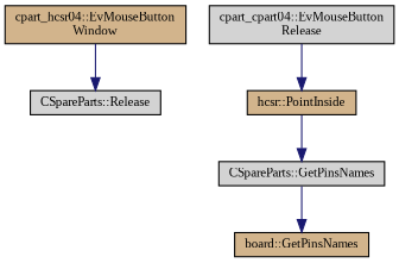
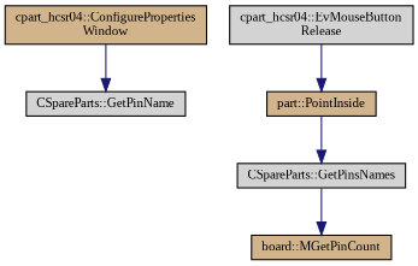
  digraph {
    fontname="Liberation Serif"
    rankdir=TB
    node [color=black fillcolor=tan fontname="Liberation Serif" fontsize=10 shape=record style=filled]
    edge [color=midnightblue fontname="Liberation Serif" fontsize=10 labelfontname=Helvetica labelfontsize=10 style=solid]
-   n1 [fontcolor=black height=0.2 label="cpart_hcsr04::EvMouseButton\lWindow" width=0.4]
-   n2 [fillcolor=lightgrey height=0.2 label="CSpareParts::Release" width=0.4]
-   n3 [fillcolor=lightgrey height=0.2 label="cpart_cpart04::EvMouseButton\lRelease" width=0.4]
-   n4 [height=0.2 label="hcsr::PointInside" width=0.4]
+   n1 [fontcolor=black height=0.2 label="cpart_hcsr04::ConfigureProperties\lWindow" width=0.4]
+   n2 [fillcolor=lightgrey height=0.2 label="CSpareParts::GetPinName" width=0.4]
+   n3 [fillcolor=lightgrey height=0.2 label="cpart_hcsr04::EvMouseButton\lRelease" width=0.4]
+   n4 [height=0.2 label="part::PointInside" width=0.4]
    n5 [fillcolor=lightgrey height=0.2 label="CSpareParts::GetPinsNames" width=0.4]
-   n6 [height=0.2 label="board::GetPinsNames" width=0.4]
+   n6 [height=0.2 label="board::MGetPinCount" width=0.4]
    n1 -> n2
    n3 -> n4
    n4 -> n5
    n5 -> n6
  }
